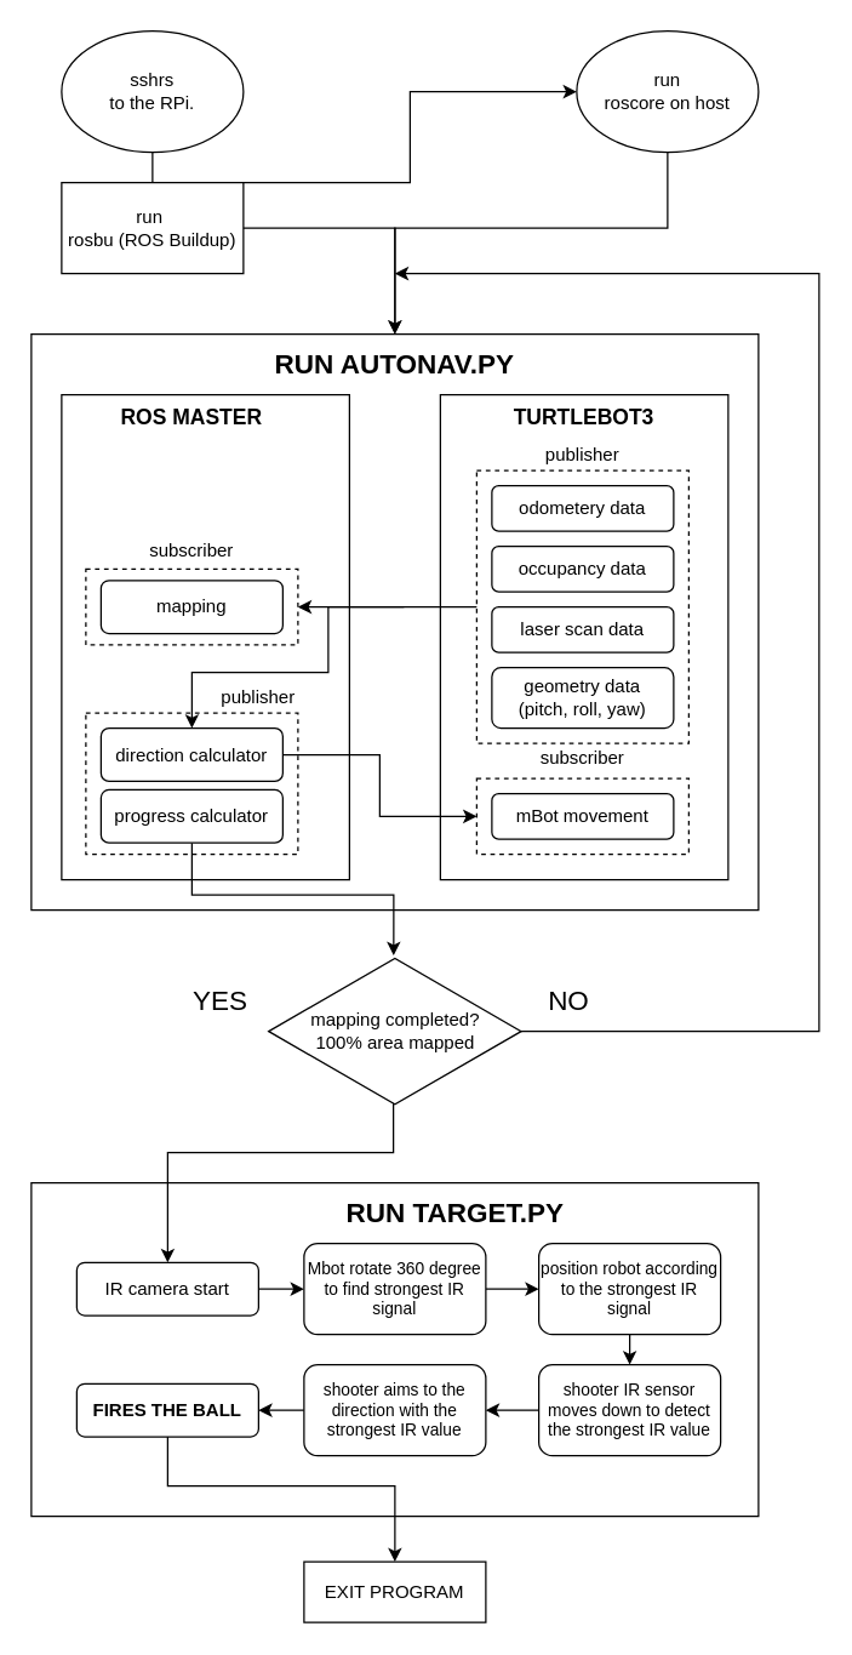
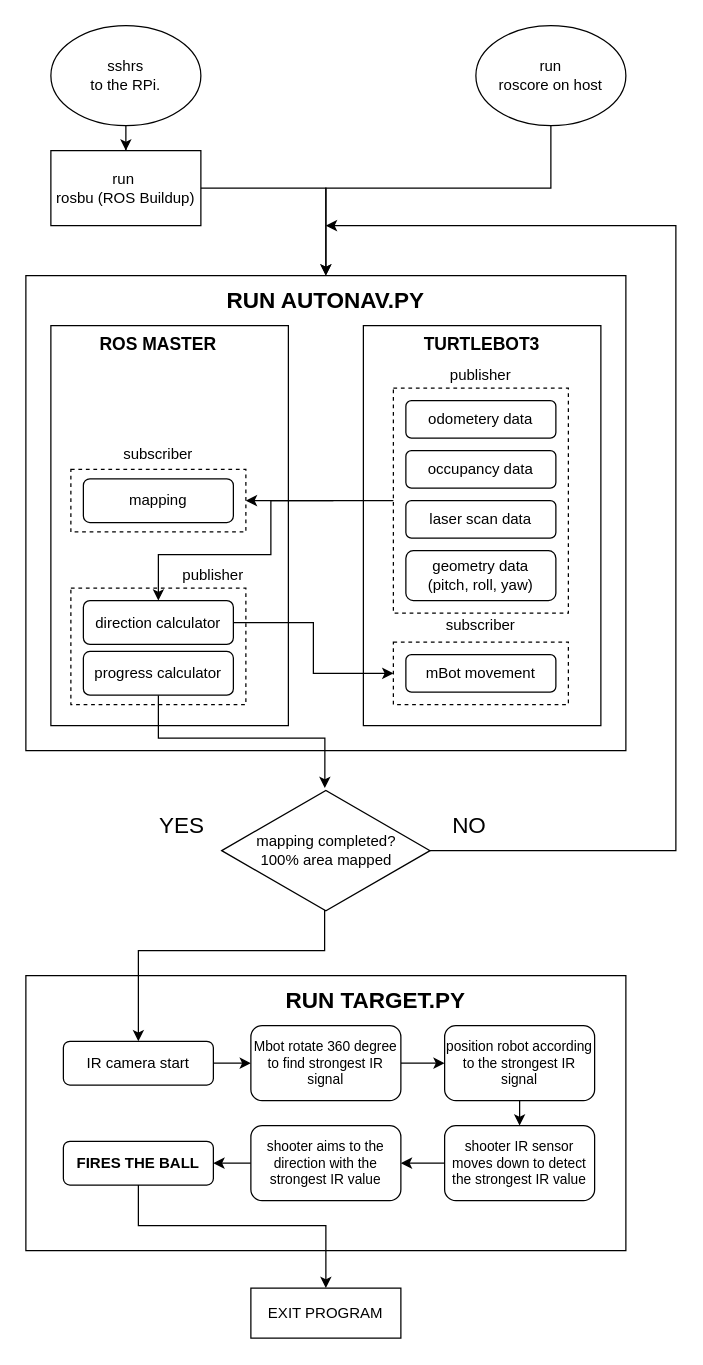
  <mxCell id="0" />
  <mxCell id="1" parent="0" />
  <mxCell id="2" value="" style="rounded=0;whiteSpace=wrap;html=1;fillColor=none;" parent="1" vertex="1"><mxGeometry x="40" y="260" width="190" height="320" as="geometry" /></mxCell>
  <mxCell id="3" value="" style="rounded=0;whiteSpace=wrap;html=1;fillColor=none;" parent="1" vertex="1"><mxGeometry x="20" y="220" width="480" height="380" as="geometry" /></mxCell>
  <mxCell id="4" value="" style="rounded=0;whiteSpace=wrap;html=1;fillColor=none;dashed=1;" parent="1" vertex="1"><mxGeometry x="56" y="470" width="140" height="93.19" as="geometry" /></mxCell>
  <mxCell id="5" value="" style="rounded=0;whiteSpace=wrap;html=1;fillColor=none;" parent="1" vertex="1"><mxGeometry x="290" y="260" width="190" height="320" as="geometry" /></mxCell>
  <mxCell id="6" style="edgeStyle=orthogonalEdgeStyle;rounded=0;orthogonalLoop=1;jettySize=auto;html=1;entryX=1;entryY=0.5;entryDx=0;entryDy=0;" parent="1" source="8" target="31" edge="1"><mxGeometry relative="1" as="geometry" /></mxCell>
  <mxCell id="7" style="edgeStyle=orthogonalEdgeStyle;rounded=0;orthogonalLoop=1;jettySize=auto;html=1;exitX=0;exitY=0.5;exitDx=0;exitDy=0;" parent="1" edge="1"><mxGeometry relative="1" as="geometry"><mxPoint x="266" y="400" as="sourcePoint" /><Array as="points"><mxPoint x="216" y="400.19" /><mxPoint x="216" y="443.19" /><mxPoint x="126" y="443.19" /></Array><mxPoint x="126" y="480" as="targetPoint" /></mxGeometry></mxCell>
  <mxCell id="8" value="" style="rounded=0;whiteSpace=wrap;html=1;fillColor=none;dashed=1;" parent="1" vertex="1"><mxGeometry x="314" y="310" width="140" height="180" as="geometry" /></mxCell>
- <mxCell id="9" style="edgeStyle=orthogonalEdgeStyle;rounded=0;orthogonalLoop=1;jettySize=auto;html=1;exitX=0.5;exitY=1;exitDx=0;exitDy=0;" parent="1" source="10" target="12" edge="1"><mxGeometry relative="1" as="geometry" /></mxCell>
+ <mxCell id="9" style="edgeStyle=orthogonalEdgeStyle;rounded=0;orthogonalLoop=1;jettySize=auto;html=1;exitX=0.5;exitY=1;exitDx=0;exitDy=0;" parent="1" source="10" target="14" edge="1"><mxGeometry relative="1" as="geometry" /></mxCell>
  <mxCell id="10" value="sshrs&lt;br&gt;to the RPi." style="ellipse;whiteSpace=wrap;html=1;" parent="1" vertex="1"><mxGeometry x="40" y="20" width="120" height="80" as="geometry" /></mxCell>
  <mxCell id="11" style="edgeStyle=orthogonalEdgeStyle;rounded=0;orthogonalLoop=1;jettySize=auto;html=1;exitX=0.5;exitY=1;exitDx=0;exitDy=0;entryX=0.5;entryY=0;entryDx=0;entryDy=0;" parent="1" source="12" target="3" edge="1"><mxGeometry relative="1" as="geometry"><Array as="points"><mxPoint x="440" y="150" /><mxPoint x="260" y="150" /></Array></mxGeometry></mxCell>
  <mxCell id="12" value="run&lt;br&gt;roscore on host" style="ellipse;whiteSpace=wrap;html=1;" parent="1" vertex="1"><mxGeometry x="380" y="20" width="120" height="80" as="geometry" /></mxCell>
  <mxCell id="13" style="edgeStyle=orthogonalEdgeStyle;rounded=0;orthogonalLoop=1;jettySize=auto;html=1;exitX=0.5;exitY=1;exitDx=0;exitDy=0;entryX=0.5;entryY=0;entryDx=0;entryDy=0;" parent="1" source="14" target="3" edge="1"><mxGeometry relative="1" as="geometry"><Array as="points"><mxPoint x="100" y="150" /><mxPoint x="260" y="150" /></Array></mxGeometry></mxCell>
  <mxCell id="14" value="run&amp;nbsp;&lt;br&gt;rosbu (ROS Buildup)" style="rounded=0;whiteSpace=wrap;html=1;" parent="1" vertex="1"><mxGeometry x="40" y="120" width="120" height="60" as="geometry" /></mxCell>
  <mxCell id="15" value="odometery data" style="rounded=1;whiteSpace=wrap;html=1;" parent="1" vertex="1"><mxGeometry x="324" y="320" width="120" height="30" as="geometry" /></mxCell>
  <mxCell id="16" value="occupancy data" style="rounded=1;whiteSpace=wrap;html=1;" parent="1" vertex="1"><mxGeometry x="324" y="360" width="120" height="30" as="geometry" /></mxCell>
  <mxCell id="17" value="laser scan data" style="rounded=1;whiteSpace=wrap;html=1;" parent="1" vertex="1"><mxGeometry x="324" y="400" width="120" height="30" as="geometry" /></mxCell>
  <mxCell id="18" value="geometry data&lt;br&gt;(pitch, roll, yaw)" style="rounded=1;whiteSpace=wrap;html=1;" parent="1" vertex="1"><mxGeometry x="324" y="440" width="120" height="40" as="geometry" /></mxCell>
  <mxCell id="19" value="publisher" style="text;html=1;strokeColor=none;fillColor=none;align=center;verticalAlign=middle;whiteSpace=wrap;rounded=0;" parent="1" vertex="1"><mxGeometry x="324" y="290" width="120" height="20" as="geometry" /></mxCell>
  <mxCell id="20" style="edgeStyle=orthogonalEdgeStyle;rounded=0;orthogonalLoop=1;jettySize=auto;html=1;fontSize=18;" parent="1" source="22" edge="1"><mxGeometry relative="1" as="geometry"><mxPoint x="260" y="180" as="targetPoint" /><Array as="points"><mxPoint x="540" y="680" /><mxPoint x="540" y="180" /><mxPoint x="260" y="180" /></Array></mxGeometry></mxCell>
  <mxCell id="21" style="edgeStyle=orthogonalEdgeStyle;rounded=0;orthogonalLoop=1;jettySize=auto;html=1;fontSize=18;entryX=0.5;entryY=0;entryDx=0;entryDy=0;exitX=0.494;exitY=0.97;exitDx=0;exitDy=0;exitPerimeter=0;" parent="1" source="22" target="42" edge="1"><mxGeometry relative="1" as="geometry"><mxPoint x="260.01" y="760" as="targetPoint" /><Array as="points"><mxPoint x="259" y="760" /><mxPoint x="110" y="760" /></Array></mxGeometry></mxCell>
  <mxCell id="22" value="mapping completed?&lt;br&gt;100% area mapped" style="html=1;whiteSpace=wrap;aspect=fixed;shape=isoRectangle;fillColor=#ffffff;" parent="1" vertex="1"><mxGeometry x="176.67" y="630" width="166.67" height="100" as="geometry" /></mxCell>
  <mxCell id="23" style="edgeStyle=orthogonalEdgeStyle;rounded=0;orthogonalLoop=1;jettySize=auto;html=1;exitX=1;exitY=0.5;exitDx=0;exitDy=0;entryX=0;entryY=0.5;entryDx=0;entryDy=0;" parent="1" source="24" target="29" edge="1"><mxGeometry relative="1" as="geometry" /></mxCell>
  <mxCell id="24" value="direction calculator" style="rounded=1;whiteSpace=wrap;html=1;" parent="1" vertex="1"><mxGeometry x="66" y="480" width="120" height="35" as="geometry" /></mxCell>
  <mxCell id="25" value="mapping" style="rounded=1;whiteSpace=wrap;html=1;" parent="1" vertex="1"><mxGeometry x="66" y="382.5" width="120" height="35" as="geometry" /></mxCell>
  <mxCell id="26" style="edgeStyle=orthogonalEdgeStyle;rounded=0;orthogonalLoop=1;jettySize=auto;html=1;exitX=0.5;exitY=1;exitDx=0;exitDy=0;" parent="1" source="8" target="8" edge="1"><mxGeometry relative="1" as="geometry" /></mxCell>
  <mxCell id="27" value="subscriber" style="text;html=1;strokeColor=none;fillColor=none;align=center;verticalAlign=middle;whiteSpace=wrap;rounded=0;" parent="1" vertex="1"><mxGeometry x="324" y="490" width="120" height="20" as="geometry" /></mxCell>
  <mxCell id="28" value="mBot movement" style="rounded=1;whiteSpace=wrap;html=1;" parent="1" vertex="1"><mxGeometry x="324" y="523.19" width="120" height="30" as="geometry" /></mxCell>
  <mxCell id="29" value="" style="rounded=0;whiteSpace=wrap;html=1;fillColor=none;dashed=1;" parent="1" vertex="1"><mxGeometry x="314" y="513.19" width="140" height="50" as="geometry" /></mxCell>
  <mxCell id="30" value="subscriber" style="text;html=1;strokeColor=none;fillColor=none;align=center;verticalAlign=middle;whiteSpace=wrap;rounded=0;" parent="1" vertex="1"><mxGeometry x="66" y="353.19" width="120" height="20" as="geometry" /></mxCell>
  <mxCell id="31" value="" style="rounded=0;whiteSpace=wrap;html=1;fillColor=none;dashed=1;" parent="1" vertex="1"><mxGeometry x="56" y="375" width="140" height="50" as="geometry" /></mxCell>
  <mxCell id="32" value="publisher" style="text;html=1;strokeColor=none;fillColor=none;align=center;verticalAlign=middle;whiteSpace=wrap;rounded=0;" parent="1" vertex="1"><mxGeometry x="110" y="450" width="120" height="20" as="geometry" /></mxCell>
  <mxCell id="33" value="&lt;b&gt;&lt;font style=&quot;font-size: 14px&quot;&gt;TURTLEBOT3&lt;/font&gt;&lt;/b&gt;" style="text;html=1;strokeColor=none;fillColor=none;align=center;verticalAlign=middle;whiteSpace=wrap;rounded=0;" parent="1" vertex="1"><mxGeometry x="365" y="260" width="40" height="30" as="geometry" /></mxCell>
  <mxCell id="34" value="&lt;b&gt;&lt;font style=&quot;font-size: 14px&quot;&gt;ROS MASTER&lt;/font&gt;&lt;/b&gt;" style="text;html=1;strokeColor=none;fillColor=none;align=center;verticalAlign=middle;whiteSpace=wrap;rounded=0;" parent="1" vertex="1"><mxGeometry x="76" y="260" width="100" height="30" as="geometry" /></mxCell>
  <mxCell id="35" value="RUN AUTONAV.PY" style="text;html=1;strokeColor=none;fillColor=none;align=center;verticalAlign=middle;whiteSpace=wrap;rounded=0;fontSize=18;fontStyle=1" parent="1" vertex="1"><mxGeometry x="165" y="230" width="190" height="20" as="geometry" /></mxCell>
  <mxCell id="36" value="NO" style="text;html=1;strokeColor=none;fillColor=none;align=center;verticalAlign=middle;whiteSpace=wrap;rounded=0;fontSize=18;" parent="1" vertex="1"><mxGeometry x="355" y="650" width="40" height="20" as="geometry" /></mxCell>
  <mxCell id="37" value="YES" style="text;html=1;strokeColor=none;fillColor=none;align=center;verticalAlign=middle;whiteSpace=wrap;rounded=0;fontSize=18;" parent="1" vertex="1"><mxGeometry x="125" y="650" width="40" height="20" as="geometry" /></mxCell>
  <mxCell id="38" style="edgeStyle=orthogonalEdgeStyle;rounded=0;orthogonalLoop=1;jettySize=auto;html=1;exitX=0.5;exitY=1;exitDx=0;exitDy=0;entryX=0.5;entryY=0;entryDx=0;entryDy=0;fontSize=11;" parent="1" source="51" target="52" edge="1"><mxGeometry relative="1" as="geometry"><Array as="points"><mxPoint x="110" y="980" /><mxPoint x="260" y="980" /></Array></mxGeometry></mxCell>
  <mxCell id="39" value="" style="rounded=0;whiteSpace=wrap;html=1;fillColor=none;" parent="1" vertex="1"><mxGeometry x="20" y="780" width="480" height="220" as="geometry" /></mxCell>
  <mxCell id="40" value="RUN TARGET.PY" style="text;html=1;strokeColor=none;fillColor=none;align=center;verticalAlign=middle;whiteSpace=wrap;rounded=0;fontSize=18;fontStyle=1" parent="1" vertex="1"><mxGeometry x="205" y="790" width="190" height="20" as="geometry" /></mxCell>
  <mxCell id="41" style="edgeStyle=orthogonalEdgeStyle;rounded=0;orthogonalLoop=1;jettySize=auto;html=1;exitX=1;exitY=0.5;exitDx=0;exitDy=0;entryX=0;entryY=0.5;entryDx=0;entryDy=0;" parent="1" source="42" target="44" edge="1"><mxGeometry relative="1" as="geometry" /></mxCell>
  <mxCell id="42" value="IR camera start" style="rounded=1;whiteSpace=wrap;html=1;" parent="1" vertex="1"><mxGeometry x="50" y="832.5" width="120" height="35" as="geometry" /></mxCell>
  <mxCell id="43" style="edgeStyle=orthogonalEdgeStyle;rounded=0;orthogonalLoop=1;jettySize=auto;html=1;exitX=1;exitY=0.5;exitDx=0;exitDy=0;entryX=0;entryY=0.5;entryDx=0;entryDy=0;" parent="1" source="44" target="46" edge="1"><mxGeometry relative="1" as="geometry" /></mxCell>
  <mxCell id="44" value="Mbot rotate 360 degree to find strongest IR signal" style="rounded=1;whiteSpace=wrap;html=1;fontSize=11;" parent="1" vertex="1"><mxGeometry x="200" y="820" width="120" height="60" as="geometry" /></mxCell>
  <mxCell id="45" style="edgeStyle=orthogonalEdgeStyle;rounded=0;orthogonalLoop=1;jettySize=auto;html=1;exitX=0.5;exitY=1;exitDx=0;exitDy=0;entryX=0.5;entryY=0;entryDx=0;entryDy=0;" parent="1" source="46" target="48" edge="1"><mxGeometry relative="1" as="geometry" /></mxCell>
  <mxCell id="46" value="position robot according to the strongest IR signal" style="rounded=1;whiteSpace=wrap;html=1;fontSize=11;" parent="1" vertex="1"><mxGeometry x="355" y="820" width="120" height="60" as="geometry" /></mxCell>
  <mxCell id="47" style="edgeStyle=orthogonalEdgeStyle;rounded=0;orthogonalLoop=1;jettySize=auto;html=1;exitX=0;exitY=0.5;exitDx=0;exitDy=0;entryX=1;entryY=0.5;entryDx=0;entryDy=0;" parent="1" source="48" target="50" edge="1"><mxGeometry relative="1" as="geometry" /></mxCell>
  <mxCell id="48" value="&lt;span style=&quot;white-space: normal&quot;&gt;shooter IR sensor moves down to detect the strongest IR value&lt;/span&gt;" style="rounded=1;whiteSpace=wrap;html=1;fontSize=11;" parent="1" vertex="1"><mxGeometry x="355" y="900" width="120" height="60" as="geometry" /></mxCell>
  <mxCell id="49" style="edgeStyle=orthogonalEdgeStyle;rounded=0;orthogonalLoop=1;jettySize=auto;html=1;exitX=0;exitY=0.5;exitDx=0;exitDy=0;entryX=1;entryY=0.5;entryDx=0;entryDy=0;fontSize=11;" parent="1" source="50" target="51" edge="1"><mxGeometry relative="1" as="geometry" /></mxCell>
  <mxCell id="50" value="shooter aims to the direction with the strongest IR value" style="rounded=1;whiteSpace=wrap;html=1;fontSize=11;" parent="1" vertex="1"><mxGeometry x="200" y="900" width="120" height="60" as="geometry" /></mxCell>
  <mxCell id="51" value="&lt;b&gt;FIRES THE BALL&lt;/b&gt;" style="rounded=1;whiteSpace=wrap;html=1;" parent="1" vertex="1"><mxGeometry x="50" y="912.5" width="120" height="35" as="geometry" /></mxCell>
  <mxCell id="52" value="EXIT PROGRAM" style="rounded=0;whiteSpace=wrap;html=1;" parent="1" vertex="1"><mxGeometry x="200" y="1030" width="120" height="40" as="geometry" /></mxCell>
  <mxCell id="53" style="edgeStyle=orthogonalEdgeStyle;rounded=0;orthogonalLoop=1;jettySize=auto;html=1;exitX=0.5;exitY=1;exitDx=0;exitDy=0;entryX=0.495;entryY=-0.001;entryDx=0;entryDy=0;entryPerimeter=0;" parent="1" source="54" target="22" edge="1"><mxGeometry relative="1" as="geometry"><mxPoint x="259" y="610" as="targetPoint" /><Array as="points"><mxPoint x="126" y="590" /><mxPoint x="259" y="590" /></Array></mxGeometry></mxCell>
  <mxCell id="54" value="progress calculator" style="rounded=1;whiteSpace=wrap;html=1;" parent="1" vertex="1"><mxGeometry x="66" y="520.69" width="120" height="35" as="geometry" /></mxCell>
